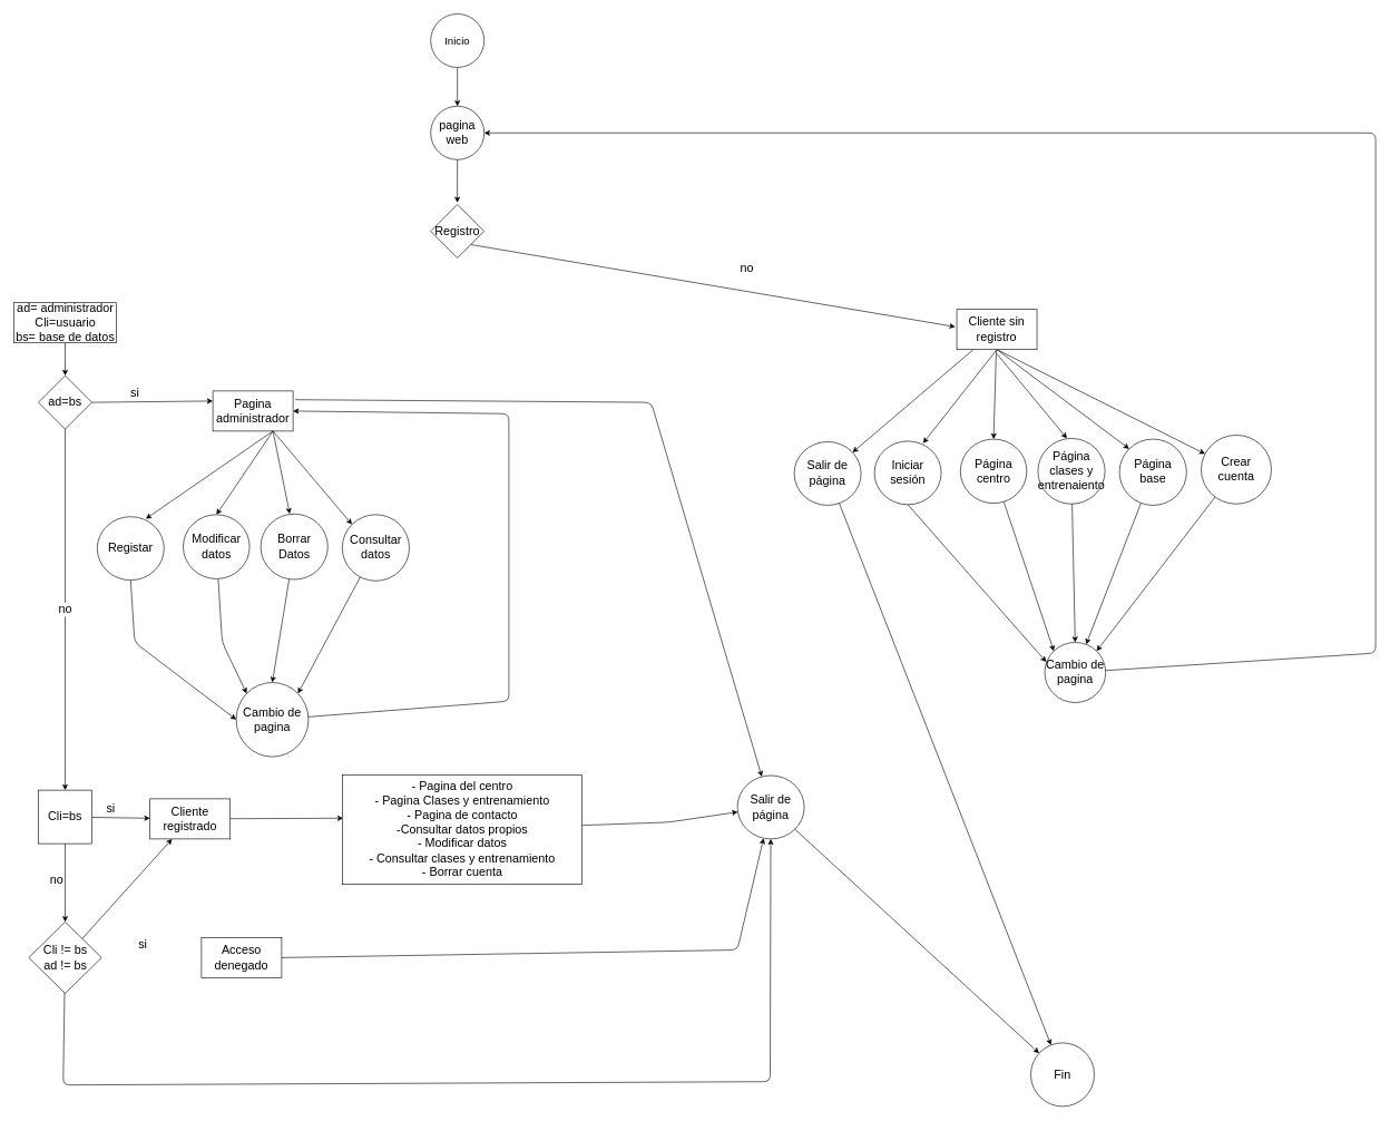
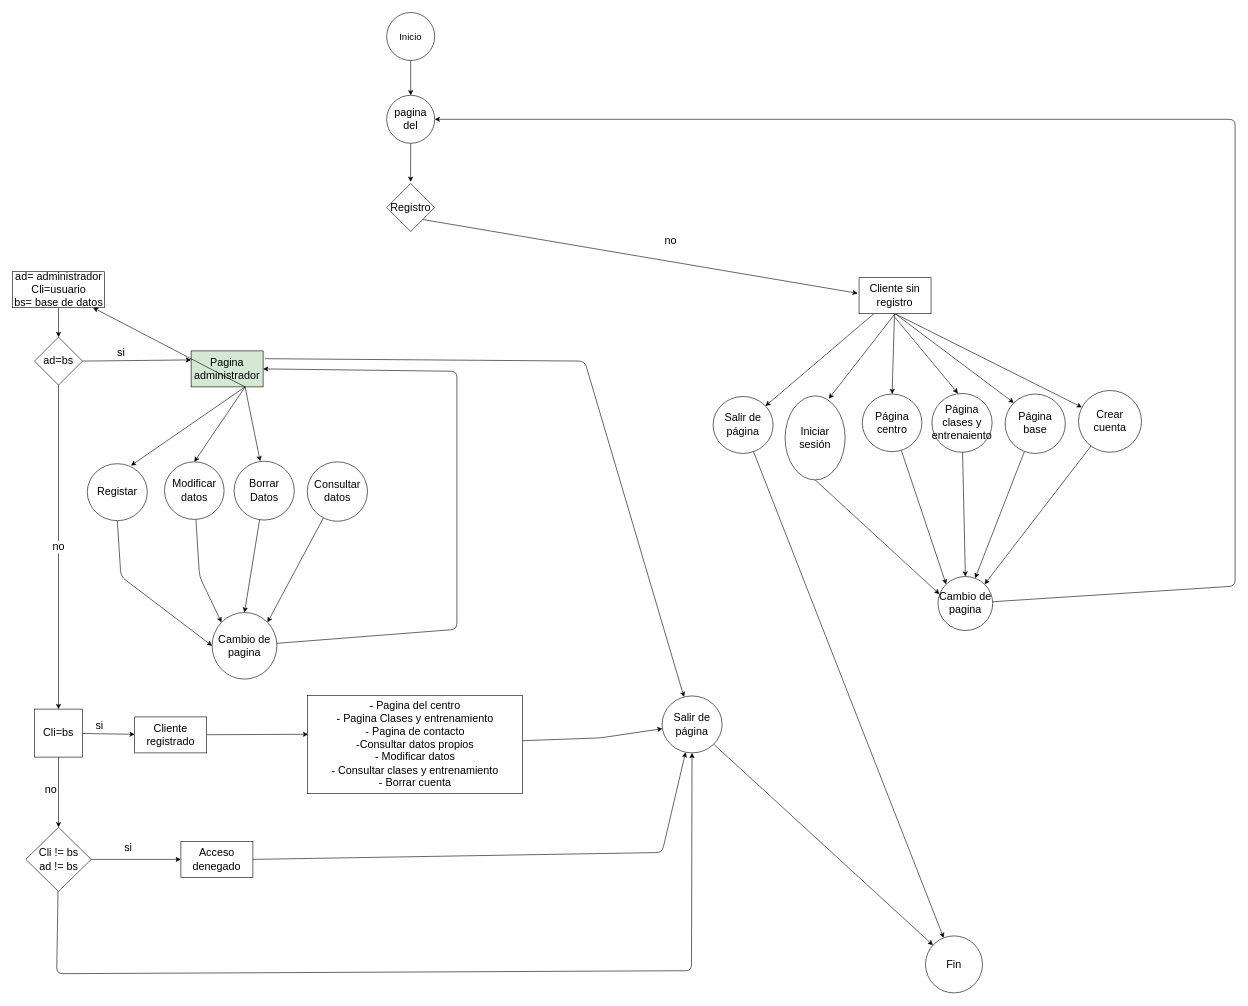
  <mxCell id="0" />
  <mxCell id="1" parent="0" />
  <mxCell id="2" value="" style="edgeStyle=none;html=1;fontSize=36;entryX=0.5;entryY=0;entryDx=0;entryDy=0;" parent="1" source="3" target="8" edge="1"><mxGeometry relative="1" as="geometry" /></mxCell>
  <mxCell id="3" value="&lt;font size=&quot;3&quot;&gt;Inicio&lt;/font&gt;" style="ellipse;whiteSpace=wrap;html=1;" parent="1" vertex="1"><mxGeometry x="644" y="20" width="80" height="80" as="geometry" /></mxCell>
  <mxCell id="4" style="edgeStyle=none;html=1;exitX=1;exitY=1;exitDx=0;exitDy=0;fontSize=18;" parent="1" source="6" edge="1"><mxGeometry relative="1" as="geometry"><mxPoint x="1429" y="488" as="targetPoint" /></mxGeometry></mxCell>
  <mxCell id="5" value="no" style="edgeLabel;html=1;align=center;verticalAlign=middle;resizable=0;points=[];fontSize=18;" parent="4" vertex="1" connectable="0"><mxGeometry x="0.248" y="3" relative="1" as="geometry"><mxPoint x="-41" y="-38" as="offset" /></mxGeometry></mxCell>
  <mxCell id="6" value="&lt;font style=&quot;font-size: 18px;&quot;&gt;Registro&lt;/font&gt;" style="rhombus;whiteSpace=wrap;html=1;" parent="1" vertex="1"><mxGeometry x="644" y="305" width="80" height="80" as="geometry" /></mxCell>
  <mxCell id="7" style="edgeStyle=none;html=1;exitX=0.5;exitY=1;exitDx=0;exitDy=0;fontSize=18;" parent="1" source="8" edge="1"><mxGeometry relative="1" as="geometry"><mxPoint x="683.824" y="302.176" as="targetPoint" /></mxGeometry></mxCell>
- <mxCell id="8" value="pagina web" style="ellipse;whiteSpace=wrap;html=1;fontSize=18;" parent="1" vertex="1"><mxGeometry x="644" y="158" width="80" height="80" as="geometry" /></mxCell>
+ <mxCell id="8" value="pagina del" style="ellipse;whiteSpace=wrap;html=1;fontSize=18;" parent="1" vertex="1"><mxGeometry x="644" y="158" width="80" height="80" as="geometry" /></mxCell>
  <mxCell id="9" value="" style="edgeStyle=none;html=1;fontSize=18;" parent="1" source="10" target="14" edge="1"><mxGeometry relative="1" as="geometry" /></mxCell>
  <mxCell id="10" value="ad= administrador&lt;br&gt;Cli=usuario&lt;br&gt;bs= base de datos" style="whiteSpace=wrap;html=1;fontSize=18;" parent="1" vertex="1"><mxGeometry x="20.5" y="452" width="153" height="60" as="geometry" /></mxCell>
  <mxCell id="11" style="edgeStyle=none;html=1;exitX=1;exitY=0.5;exitDx=0;exitDy=0;fontSize=18;entryX=0;entryY=0.25;entryDx=0;entryDy=0;" parent="1" source="14" target="16" edge="1"><mxGeometry relative="1" as="geometry"><mxPoint x="246.5" y="601" as="targetPoint" /></mxGeometry></mxCell>
  <mxCell id="12" value="si" style="edgeLabel;html=1;align=center;verticalAlign=middle;resizable=0;points=[];fontSize=18;" parent="11" vertex="1" connectable="0"><mxGeometry x="-0.438" y="1" relative="1" as="geometry"><mxPoint x="13" y="-13" as="offset" /></mxGeometry></mxCell>
  <mxCell id="13" value="no" style="edgeStyle=none;html=1;fontSize=18;exitX=0.5;exitY=1;exitDx=0;exitDy=0;" parent="1" source="14" target="21" edge="1"><mxGeometry relative="1" as="geometry"><mxPoint x="94.5" y="647" as="sourcePoint" /></mxGeometry></mxCell>
  <mxCell id="14" value="ad=bs" style="rhombus;whiteSpace=wrap;html=1;fontSize=18;" parent="1" vertex="1"><mxGeometry x="57" y="561" width="80" height="80" as="geometry" /></mxCell>
  <mxCell id="15" style="edgeStyle=none;html=1;fontSize=18;" parent="1" edge="1" target="68"><mxGeometry relative="1" as="geometry"><mxPoint x="997" y="1226" as="targetPoint" /><mxPoint x="441" y="597" as="sourcePoint" /><Array as="points"><mxPoint x="974" y="601" /></Array></mxGeometry></mxCell>
- <mxCell id="16" value="Pagina administrador" style="whiteSpace=wrap;html=1;fontSize=18;" parent="1" vertex="1"><mxGeometry x="318" y="584" width="120" height="60" as="geometry" /></mxCell>
+ <mxCell id="16" value="Pagina administrador" style="whiteSpace=wrap;html=1;fontSize=18;fillColor=#d5e8d4;" parent="1" vertex="1"><mxGeometry x="318" y="584" width="120" height="60" as="geometry" /></mxCell>
  <mxCell id="17" value="" style="edgeStyle=none;html=1;fontSize=18;" parent="1" source="21" target="23" edge="1"><mxGeometry relative="1" as="geometry" /></mxCell>
  <mxCell id="18" value="si" style="edgeLabel;html=1;align=center;verticalAlign=middle;resizable=0;points=[];fontSize=18;" parent="17" vertex="1" connectable="0"><mxGeometry x="-0.384" relative="1" as="geometry"><mxPoint x="1" y="-15" as="offset" /></mxGeometry></mxCell>
  <mxCell id="19" style="edgeStyle=none;html=1;exitX=0.5;exitY=1;exitDx=0;exitDy=0;fontSize=18;entryX=0.5;entryY=0;entryDx=0;entryDy=0;" parent="1" source="21" target="26" edge="1"><mxGeometry relative="1" as="geometry"><mxPoint x="-146" y="1332" as="targetPoint" /></mxGeometry></mxCell>
  <mxCell id="20" value="no" style="edgeLabel;html=1;align=center;verticalAlign=middle;resizable=0;points=[];fontSize=18;" parent="19" vertex="1" connectable="0"><mxGeometry x="0.421" relative="1" as="geometry"><mxPoint x="-14" y="-29" as="offset" /></mxGeometry></mxCell>
  <mxCell id="21" value="Cli=bs" style="whiteSpace=wrap;html=1;fontSize=18;rounded=0;" parent="1" vertex="1"><mxGeometry x="57" y="1181" width="80" height="80" as="geometry" /></mxCell>
  <mxCell id="22" value="" style="edgeStyle=none;html=1;fontSize=18;entryX=0.004;entryY=0.396;entryDx=0;entryDy=0;entryPerimeter=0;" parent="1" source="23" target="31" edge="1"><mxGeometry relative="1" as="geometry" /></mxCell>
  <mxCell id="23" value="Cliente registrado" style="whiteSpace=wrap;html=1;fontSize=18;" parent="1" vertex="1"><mxGeometry x="224" y="1194" width="120" height="60" as="geometry" /></mxCell>
- <mxCell id="24" value="" style="edgeStyle=none;html=1;fontSize=18;" parent="1" source="26" target="23" edge="1"><mxGeometry relative="1" as="geometry" /></mxCell>
+ <mxCell id="24" value="" style="edgeStyle=none;html=1;fontSize=18;" parent="1" source="26" target="28" edge="1"><mxGeometry relative="1" as="geometry" /></mxCell>
  <mxCell id="25" value="" style="edgeStyle=none;html=1;fontSize=18;" parent="1" source="26" target="68" edge="1"><mxGeometry relative="1" as="geometry"><Array as="points"><mxPoint x="94" y="1622" /><mxPoint x="1152" y="1617" /></Array></mxGeometry></mxCell>
  <mxCell id="26" value="Cli != bs&lt;br&gt;ad != bs" style="rhombus;whiteSpace=wrap;html=1;fontSize=18;" parent="1" vertex="1"><mxGeometry x="42.5" y="1378" width="109" height="107" as="geometry" /></mxCell>
  <mxCell id="27" style="edgeStyle=none;html=1;exitX=1;exitY=0.5;exitDx=0;exitDy=0;fontSize=18;" parent="1" source="28" edge="1" target="68"><mxGeometry relative="1" as="geometry"><mxPoint x="1147" y="1432" as="targetPoint" /><Array as="points"><mxPoint x="1103" y="1420" /></Array></mxGeometry></mxCell>
  <mxCell id="28" value="Acceso denegado" style="whiteSpace=wrap;html=1;fontSize=18;" parent="1" vertex="1"><mxGeometry x="301" y="1401.5" width="120" height="60" as="geometry" /></mxCell>
  <mxCell id="29" value="si" style="text;html=1;align=center;verticalAlign=middle;resizable=0;points=[];autosize=1;strokeColor=none;fillColor=none;fontSize=18;" parent="1" vertex="1"><mxGeometry x="197" y="1395" width="31" height="34" as="geometry" /></mxCell>
  <mxCell id="30" style="edgeStyle=none;html=1;fontSize=18;" parent="1" source="31" edge="1" target="68"><mxGeometry relative="1" as="geometry"><mxPoint x="1004" y="1612" as="targetPoint" /><Array as="points"><mxPoint x="1000" y="1229" /></Array></mxGeometry></mxCell>
  <mxCell id="31" value="- Pagina del centro&lt;br&gt;- Pagina Clases y entrenamiento&lt;br&gt;- Pagina de contacto&lt;br&gt;-Consultar datos propios&lt;br&gt;- Modificar datos&lt;br&gt;- Consultar clases y entrenamiento&lt;br&gt;- Borrar cuenta" style="whiteSpace=wrap;html=1;fontSize=18;" parent="1" vertex="1"><mxGeometry x="511.68" y="1158" width="358.5" height="164" as="geometry" /></mxCell>
  <mxCell id="32" value="Fin" style="ellipse;whiteSpace=wrap;html=1;fontSize=18;" parent="1" vertex="1"><mxGeometry x="1542" y="1559" width="95" height="95" as="geometry" /></mxCell>
  <mxCell id="33" style="edgeStyle=none;html=1;exitX=0.5;exitY=1;exitDx=0;exitDy=0;entryX=0.728;entryY=0.033;entryDx=0;entryDy=0;fontSize=18;entryPerimeter=0;" parent="1" source="38" target="42" edge="1"><mxGeometry relative="1" as="geometry" /></mxCell>
  <mxCell id="34" style="edgeStyle=none;html=1;entryX=0.5;entryY=0;entryDx=0;entryDy=0;fontSize=18;" parent="1" source="38" target="41" edge="1"><mxGeometry relative="1" as="geometry" /></mxCell>
  <mxCell id="35" style="edgeStyle=none;html=1;fontSize=18;" parent="1" edge="1"><mxGeometry relative="1" as="geometry"><mxPoint x="1596.091" y="654.818" as="targetPoint" /><mxPoint x="1491" y="528" as="sourcePoint" /></mxGeometry></mxCell>
  <mxCell id="36" style="edgeStyle=none;html=1;entryX=0;entryY=0;entryDx=0;entryDy=0;fontSize=18;exitX=0.5;exitY=1;exitDx=0;exitDy=0;" parent="1" source="38" target="45" edge="1"><mxGeometry relative="1" as="geometry" /></mxCell>
  <mxCell id="37" style="edgeStyle=none;html=1;fontSize=18;exitX=0.5;exitY=1;exitDx=0;exitDy=0;" parent="1" source="38" target="47" edge="1"><mxGeometry relative="1" as="geometry" /></mxCell>
  <mxCell id="38" value="Cliente sin registro" style="whiteSpace=wrap;html=1;fontSize=18;" parent="1" vertex="1"><mxGeometry x="1431.25" y="462" width="120" height="60" as="geometry" /></mxCell>
  <mxCell id="39" value="" style="edgeStyle=none;html=1;fontSize=18;exitX=0.5;exitY=1;exitDx=0;exitDy=0;entryX=0.026;entryY=0.326;entryDx=0;entryDy=0;entryPerimeter=0;" parent="1" source="42" target="62" edge="1"><mxGeometry relative="1" as="geometry"><mxPoint x="1581.575" y="783" as="sourcePoint" /></mxGeometry></mxCell>
  <mxCell id="40" style="edgeStyle=none;html=1;fontSize=18;entryX=0;entryY=0;entryDx=0;entryDy=0;" parent="1" source="41" target="62" edge="1"><mxGeometry relative="1" as="geometry" /></mxCell>
  <mxCell id="41" value="&lt;font style=&quot;font-size: 18px;&quot;&gt;Página centro&lt;/font&gt;" style="ellipse;whiteSpace=wrap;html=1;" parent="1" vertex="1"><mxGeometry x="1436.68" y="655.92" width="99.32" height="96" as="geometry" /></mxCell>
- <mxCell id="42" value="&lt;font style=&quot;font-size: 18px;&quot;&gt;Iniciar sesión&lt;/font&gt;" style="ellipse;whiteSpace=wrap;html=1;" parent="1" vertex="1"><mxGeometry x="1308" y="659" width="100" height="94.92" as="geometry" /></mxCell>
+ <mxCell id="42" value="&lt;font style=&quot;font-size: 18px;&quot;&gt;Iniciar sesión&lt;/font&gt;" style="ellipse;whiteSpace=wrap;html=1;" parent="1" vertex="1"><mxGeometry x="1308" y="659" width="100" height="140" as="geometry" /></mxCell>
  <mxCell id="43" value="&lt;font style=&quot;font-size: 18px;&quot;&gt;Página clases y entrenaiento&lt;/font&gt;" style="ellipse;whiteSpace=wrap;html=1;" parent="1" vertex="1"><mxGeometry x="1552.68" y="654.92" width="100.32" height="98" as="geometry" /></mxCell>
  <mxCell id="44" style="edgeStyle=none;html=1;fontSize=18;" parent="1" source="45" target="62" edge="1"><mxGeometry relative="1" as="geometry" /></mxCell>
  <mxCell id="45" value="&lt;font style=&quot;font-size: 18px;&quot;&gt;Página base&lt;/font&gt;" style="ellipse;whiteSpace=wrap;html=1;" parent="1" vertex="1"><mxGeometry x="1674.68" y="655.92" width="100.32" height="99" as="geometry" /></mxCell>
  <mxCell id="46" style="edgeStyle=none;html=1;fontSize=18;entryX=1;entryY=0;entryDx=0;entryDy=0;" parent="1" source="47" target="62" edge="1"><mxGeometry relative="1" as="geometry" /></mxCell>
  <mxCell id="47" value="&lt;font style=&quot;font-size: 18px;&quot;&gt;Crear cuenta&lt;/font&gt;" style="ellipse;whiteSpace=wrap;html=1;" parent="1" vertex="1"><mxGeometry x="1797" y="650" width="105" height="102.92" as="geometry" /></mxCell>
  <mxCell id="48" style="edgeStyle=none;html=1;entryX=0.728;entryY=0.033;entryDx=0;entryDy=0;fontSize=18;entryPerimeter=0;exitX=0.75;exitY=1;exitDx=0;exitDy=0;" parent="1" source="16" target="55" edge="1"><mxGeometry relative="1" as="geometry"><mxPoint x="148" y="662" as="sourcePoint" /></mxGeometry></mxCell>
  <mxCell id="49" style="edgeStyle=none;html=1;entryX=0.5;entryY=0;entryDx=0;entryDy=0;fontSize=18;exitX=0.75;exitY=1;exitDx=0;exitDy=0;" parent="1" source="16" target="54" edge="1"><mxGeometry relative="1" as="geometry"><mxPoint x="148" y="665" as="sourcePoint" /></mxGeometry></mxCell>
  <mxCell id="50" style="edgeStyle=none;html=1;fontSize=18;exitX=0.75;exitY=1;exitDx=0;exitDy=0;" parent="1" source="16" edge="1"><mxGeometry relative="1" as="geometry"><mxPoint x="433.091" y="767.818" as="targetPoint" /><mxPoint x="328" y="641" as="sourcePoint" /></mxGeometry></mxCell>
- <mxCell id="51" style="edgeStyle=none;html=1;entryX=0;entryY=0;entryDx=0;entryDy=0;fontSize=18;exitX=0.75;exitY=1;exitDx=0;exitDy=0;" parent="1" source="16" target="59" edge="1"><mxGeometry relative="1" as="geometry"><mxPoint x="151" y="662" as="sourcePoint" /></mxGeometry></mxCell>
+ <mxCell id="51" style="edgeStyle=none;html=1;fontSize=18;exitX=0.75;exitY=1;exitDx=0;exitDy=0;" parent="1" source="16" target="10" edge="1"><mxGeometry relative="1" as="geometry"><mxPoint x="151" y="662" as="sourcePoint" /></mxGeometry></mxCell>
  <mxCell id="52" value="" style="edgeStyle=none;html=1;fontSize=18;exitX=0.5;exitY=1;exitDx=0;exitDy=0;entryX=0;entryY=0.5;entryDx=0;entryDy=0;" parent="1" source="55" target="64" edge="1"><mxGeometry relative="1" as="geometry"><mxPoint x="418.575" y="896" as="sourcePoint" /><mxPoint x="335" y="960" as="targetPoint" /><Array as="points"><mxPoint x="201" y="960" /></Array></mxGeometry></mxCell>
  <mxCell id="53" style="edgeStyle=none;html=1;fontSize=18;entryX=0;entryY=0;entryDx=0;entryDy=0;" parent="1" source="54" target="64" edge="1"><mxGeometry relative="1" as="geometry"><mxPoint x="444" y="960" as="targetPoint" /><Array as="points"><mxPoint x="332" y="960" /></Array></mxGeometry></mxCell>
  <mxCell id="54" value="&lt;font style=&quot;font-size: 18px;&quot;&gt;Modificar datos&lt;/font&gt;" style="ellipse;whiteSpace=wrap;html=1;" parent="1" vertex="1"><mxGeometry x="273.68" y="768.92" width="99.32" height="96" as="geometry" /></mxCell>
  <mxCell id="55" value="&lt;font style=&quot;font-size: 18px;&quot;&gt;Registar&lt;/font&gt;" style="ellipse;whiteSpace=wrap;html=1;" parent="1" vertex="1"><mxGeometry x="145" y="772" width="100" height="94.92" as="geometry" /></mxCell>
  <mxCell id="56" style="edgeStyle=none;html=1;entryX=0.5;entryY=0;entryDx=0;entryDy=0;fontSize=18;startArrow=none;startFill=0;endArrow=classic;endFill=1;" parent="1" source="57" target="64" edge="1"><mxGeometry relative="1" as="geometry" /></mxCell>
  <mxCell id="57" value="&lt;font style=&quot;font-size: 18px;&quot;&gt;Borrar Datos&lt;/font&gt;" style="ellipse;whiteSpace=wrap;html=1;" parent="1" vertex="1"><mxGeometry x="389.68" y="767.92" width="100.32" height="98" as="geometry" /></mxCell>
  <mxCell id="58" style="edgeStyle=none;html=1;entryX=1;entryY=0;entryDx=0;entryDy=0;fontSize=18;startArrow=none;startFill=0;endArrow=classic;endFill=1;" parent="1" source="59" target="64" edge="1"><mxGeometry relative="1" as="geometry" /></mxCell>
  <mxCell id="59" value="&lt;span style=&quot;font-size: 18px;&quot;&gt;Consultar datos&lt;/span&gt;" style="ellipse;whiteSpace=wrap;html=1;" parent="1" vertex="1"><mxGeometry x="511.68" y="768.92" width="100.32" height="99" as="geometry" /></mxCell>
  <mxCell id="60" value="" style="edgeStyle=none;html=1;fontSize=18;endArrow=classic;startArrow=none;startFill=0;endFill=1;entryX=0.5;entryY=0;entryDx=0;entryDy=0;" parent="1" source="43" target="62" edge="1"><mxGeometry relative="1" as="geometry"><mxPoint x="1600.626" y="752.872" as="sourcePoint" /><mxPoint x="1603" y="952" as="targetPoint" /></mxGeometry></mxCell>
  <mxCell id="61" style="edgeStyle=none;html=1;entryX=1;entryY=0.5;entryDx=0;entryDy=0;startArrow=none;startFill=0;endArrow=classic;endFill=1;" parent="1" source="62" target="8" edge="1"><mxGeometry relative="1" as="geometry"><Array as="points"><mxPoint x="2058" y="976" /><mxPoint x="2058" y="198" /></Array></mxGeometry></mxCell>
  <mxCell id="62" value="&lt;font style=&quot;font-size: 18px;&quot;&gt;Cambio de pagina&lt;/font&gt;" style="ellipse;whiteSpace=wrap;html=1;" parent="1" vertex="1"><mxGeometry x="1562.84" y="960" width="91.16" height="90" as="geometry" /></mxCell>
  <mxCell id="63" style="edgeStyle=none;html=1;entryX=1;entryY=0.5;entryDx=0;entryDy=0;fontSize=18;startArrow=none;startFill=0;endArrow=classic;endFill=1;" parent="1" source="64" target="16" edge="1"><mxGeometry relative="1" as="geometry"><Array as="points"><mxPoint x="761" y="1048" /><mxPoint x="761" y="618" /></Array></mxGeometry></mxCell>
  <mxCell id="64" value="Cambio de pagina" style="ellipse;whiteSpace=wrap;html=1;fontSize=18;" parent="1" vertex="1"><mxGeometry x="353" y="1020" width="108" height="111" as="geometry" /></mxCell>
  <mxCell id="65" value="&lt;span style=&quot;font-size: 18px;&quot;&gt;Salir de página&lt;/span&gt;" style="ellipse;whiteSpace=wrap;html=1;" vertex="1" parent="1"><mxGeometry x="1188" y="660" width="100" height="94.92" as="geometry" /></mxCell>
  <mxCell id="66" value="" style="endArrow=classic;html=1;" edge="1" parent="1" source="38" target="65"><mxGeometry width="50" height="50" relative="1" as="geometry"><mxPoint x="1225" y="605" as="sourcePoint" /><mxPoint x="1275" y="555" as="targetPoint" /></mxGeometry></mxCell>
  <mxCell id="67" value="" style="endArrow=classic;html=1;" edge="1" parent="1" source="65" target="32"><mxGeometry width="50" height="50" relative="1" as="geometry"><mxPoint x="1297.745" y="911" as="sourcePoint" /><mxPoint x="1117.002" y="1064.803" as="targetPoint" /></mxGeometry></mxCell>
  <mxCell id="68" value="&lt;span style=&quot;font-size: 18px;&quot;&gt;Salir de página&lt;/span&gt;" style="ellipse;whiteSpace=wrap;html=1;" vertex="1" parent="1"><mxGeometry x="1103" y="1159.08" width="100" height="94.92" as="geometry" /></mxCell>
  <mxCell id="69" value="" style="endArrow=classic;html=1;" edge="1" parent="1" source="68" target="32"><mxGeometry width="50" height="50" relative="1" as="geometry"><mxPoint x="1195.001" y="853.003" as="sourcePoint" /><mxPoint x="1511.824" y="1663.303" as="targetPoint" /></mxGeometry></mxCell>
